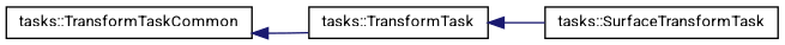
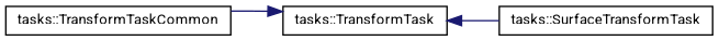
  digraph {
    fontname=Roboto
    rankdir=LR
    node [color=black fillcolor=white fontname=Roboto fontsize=10 shape=record style=filled]
    edge [color=midnightblue dir=back fontname=Roboto fontsize=10 labelfontname=Helvetica labelfontsize=10 style=solid]
    n1 [height=0.2 label="tasks::TransformTaskCommon" width=0.4]
    n2 [height=0.2 label="tasks::TransformTask" width=0.4]
    n3 [height=0.2 label="tasks::SurfaceTransformTask" width=0.4]
-   n1 -> n2
+   n2 -> n1
    n2 -> n3
  }
